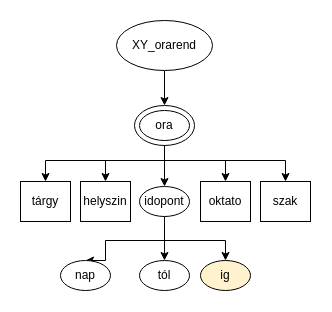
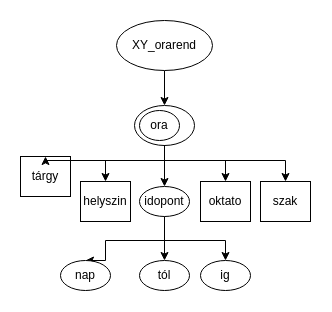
  <mxCell id="0" />
  <mxCell id="1" parent="0" />
  <mxCell id="2" style="edgeStyle=orthogonalEdgeStyle;rounded=0;orthogonalLoop=1;jettySize=auto;html=1;exitX=0.5;exitY=1;exitDx=0;exitDy=0;entryX=0.5;entryY=1;entryDx=0;entryDy=0;" edge="1" parent="1" source="3" target="21"><mxGeometry relative="1" as="geometry" /></mxCell>
  <mxCell id="3" value="XY_orarend" style="ellipse;whiteSpace=wrap;html=1;" vertex="1" parent="1"><mxGeometry x="116" y="20" width="96" height="50" as="geometry" /></mxCell>
- <mxCell id="4" value="ora" style="ellipse;whiteSpace=wrap;html=1;" vertex="1" parent="1"><mxGeometry x="139" y="110" width="50" height="30" as="geometry" /></mxCell>
- <mxCell id="5" value="tárgy" style="rounded=0;whiteSpace=wrap;html=1;" vertex="1" parent="1"><mxGeometry x="20" y="181" width="50" height="40" as="geometry" /></mxCell>
+ <mxCell id="4" value="ora" style="ellipse;whiteSpace=wrap;html=1;" vertex="1" parent="1"><mxGeometry x="139" y="110" width="40" height="30" as="geometry" /></mxCell>
+ <mxCell id="5" value="tárgy" style="rounded=0;whiteSpace=wrap;html=1;" vertex="1" parent="1"><mxGeometry x="20" y="156" width="50" height="40" as="geometry" /></mxCell>
  <mxCell id="6" style="edgeStyle=orthogonalEdgeStyle;rounded=0;orthogonalLoop=1;jettySize=auto;html=1;exitX=0.5;exitY=1;exitDx=0;exitDy=0;entryX=0.5;entryY=0;entryDx=0;entryDy=0;" edge="1" parent="1" source="9" target="10"><mxGeometry relative="1" as="geometry"><Array as="points"><mxPoint x="164" y="240" /><mxPoint x="105" y="240" /></Array></mxGeometry></mxCell>
  <mxCell id="7" style="edgeStyle=orthogonalEdgeStyle;rounded=0;orthogonalLoop=1;jettySize=auto;html=1;exitX=0.5;exitY=1;exitDx=0;exitDy=0;entryX=0.5;entryY=0;entryDx=0;entryDy=0;" edge="1" parent="1" source="9" target="11"><mxGeometry relative="1" as="geometry" /></mxCell>
  <mxCell id="8" style="edgeStyle=orthogonalEdgeStyle;rounded=0;orthogonalLoop=1;jettySize=auto;html=1;exitX=0.5;exitY=1;exitDx=0;exitDy=0;entryX=0.5;entryY=0;entryDx=0;entryDy=0;" edge="1" parent="1" source="9" target="12"><mxGeometry relative="1" as="geometry"><Array as="points"><mxPoint x="164" y="240" /><mxPoint x="225" y="240" /></Array></mxGeometry></mxCell>
  <mxCell id="9" value="idopont" style="ellipse;whiteSpace=wrap;html=1;" vertex="1" parent="1"><mxGeometry x="139" y="186" width="50" height="30" as="geometry" /></mxCell>
  <mxCell id="10" value="nap" style="ellipse;whiteSpace=wrap;html=1;" vertex="1" parent="1"><mxGeometry x="60" y="260" width="50" height="30" as="geometry" /></mxCell>
  <mxCell id="11" value="tól" style="ellipse;whiteSpace=wrap;html=1;" vertex="1" parent="1"><mxGeometry x="139" y="260" width="50" height="30" as="geometry" /></mxCell>
- <mxCell id="12" value="ig" style="ellipse;whiteSpace=wrap;html=1;fillColor=#fff2cc;" vertex="1" parent="1"><mxGeometry x="200" y="260" width="50" height="30" as="geometry" /></mxCell>
+ <mxCell id="12" value="ig" style="ellipse;whiteSpace=wrap;html=1;" vertex="1" parent="1"><mxGeometry x="200" y="260" width="50" height="30" as="geometry" /></mxCell>
  <mxCell id="13" value="helyszin" style="rounded=0;whiteSpace=wrap;html=1;" vertex="1" parent="1"><mxGeometry x="80" y="181" width="50" height="40" as="geometry" /></mxCell>
  <mxCell id="14" value="oktato" style="rounded=0;whiteSpace=wrap;html=1;" vertex="1" parent="1"><mxGeometry x="200" y="181" width="50" height="40" as="geometry" /></mxCell>
  <mxCell id="15" value="szak" style="rounded=0;whiteSpace=wrap;html=1;" vertex="1" parent="1"><mxGeometry x="260" y="181" width="50" height="40" as="geometry" /></mxCell>
  <mxCell id="16" style="edgeStyle=orthogonalEdgeStyle;rounded=0;orthogonalLoop=1;jettySize=auto;html=1;exitX=0.5;exitY=0;exitDx=0;exitDy=0;entryX=0.5;entryY=0;entryDx=0;entryDy=0;" edge="1" parent="1" source="21" target="9"><mxGeometry relative="1" as="geometry" /></mxCell>
  <mxCell id="17" style="edgeStyle=orthogonalEdgeStyle;rounded=0;orthogonalLoop=1;jettySize=auto;html=1;exitX=0.5;exitY=0;exitDx=0;exitDy=0;" edge="1" parent="1" source="21" target="14"><mxGeometry relative="1" as="geometry"><Array as="points"><mxPoint x="164" y="160" /><mxPoint x="225" y="160" /></Array></mxGeometry></mxCell>
  <mxCell id="18" style="edgeStyle=orthogonalEdgeStyle;rounded=0;orthogonalLoop=1;jettySize=auto;html=1;exitX=0.5;exitY=0;exitDx=0;exitDy=0;entryX=0.5;entryY=0;entryDx=0;entryDy=0;" edge="1" parent="1" source="21" target="15"><mxGeometry relative="1" as="geometry"><Array as="points"><mxPoint x="164" y="160" /><mxPoint x="285" y="160" /></Array></mxGeometry></mxCell>
  <mxCell id="19" style="edgeStyle=orthogonalEdgeStyle;rounded=0;orthogonalLoop=1;jettySize=auto;html=1;exitX=0.5;exitY=0;exitDx=0;exitDy=0;entryX=0.5;entryY=0;entryDx=0;entryDy=0;" edge="1" parent="1" source="21" target="13"><mxGeometry relative="1" as="geometry"><Array as="points"><mxPoint x="164" y="160" /><mxPoint x="105" y="160" /></Array></mxGeometry></mxCell>
  <mxCell id="20" style="edgeStyle=orthogonalEdgeStyle;rounded=0;orthogonalLoop=1;jettySize=auto;html=1;exitX=0.5;exitY=0;exitDx=0;exitDy=0;entryX=0.5;entryY=0;entryDx=0;entryDy=0;" edge="1" parent="1" source="21" target="5"><mxGeometry relative="1" as="geometry"><Array as="points"><mxPoint x="164" y="160" /><mxPoint x="45" y="160" /></Array></mxGeometry></mxCell>
  <mxCell id="21" value="" style="ellipse;whiteSpace=wrap;html=1;fillColor=none;direction=west;" vertex="1" parent="1"><mxGeometry x="134" y="105" width="60" height="40" as="geometry" /></mxCell>
